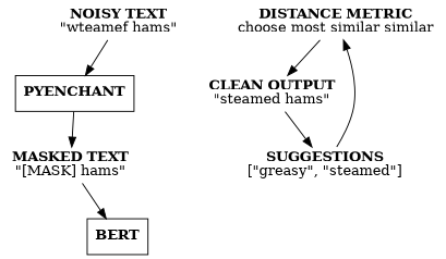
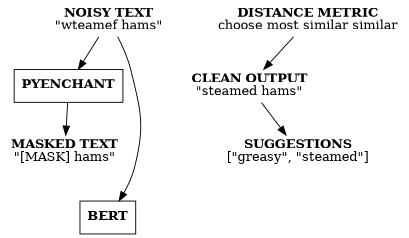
  digraph {
    rankdir=TB
    node [shape=plaintext]
    n1 [label=<<b>NOISY TEXT</b><br/>"wteamef hams">]
    n2 [label=<<b>PYENCHANT</b>> shape=box]
    n3 [label=<<b>MASKED TEXT</b><br/>"[MASK] hams">]
    n4 [label=<<b>DISTANCE METRIC</b><br/>choose most similar similar>]
    n5 [label=<<b>CLEAN OUTPUT</b><br/>"steamed hams">]
    n6 [label=<<b>BERT</b>> shape=box]
    n7 [label=<<b>SUGGESTIONS</b><br/>["greasy", "steamed"]>]
    n1 -> n2
    n2 -> n3
-   n3 -> n6
+   n1 -> n6
    n4 -> n5
    n5 -> n7
-   n7 -> n4
  }
